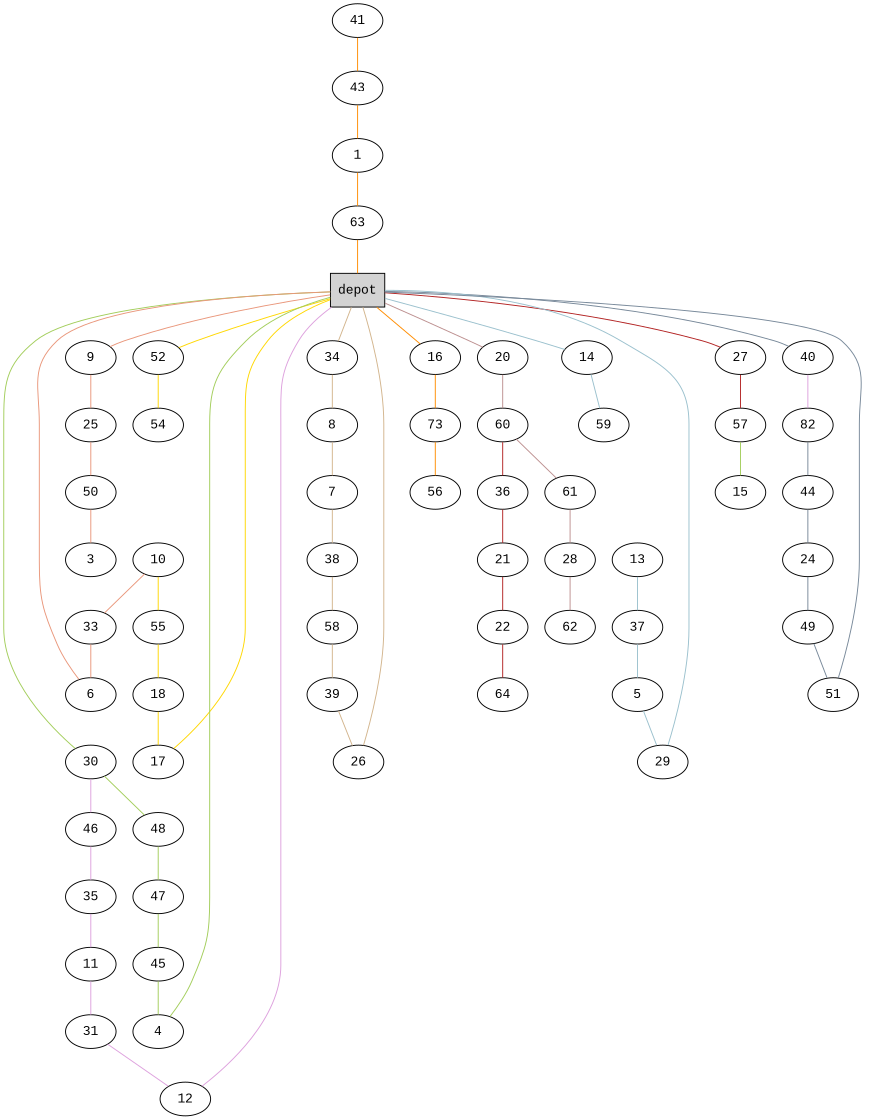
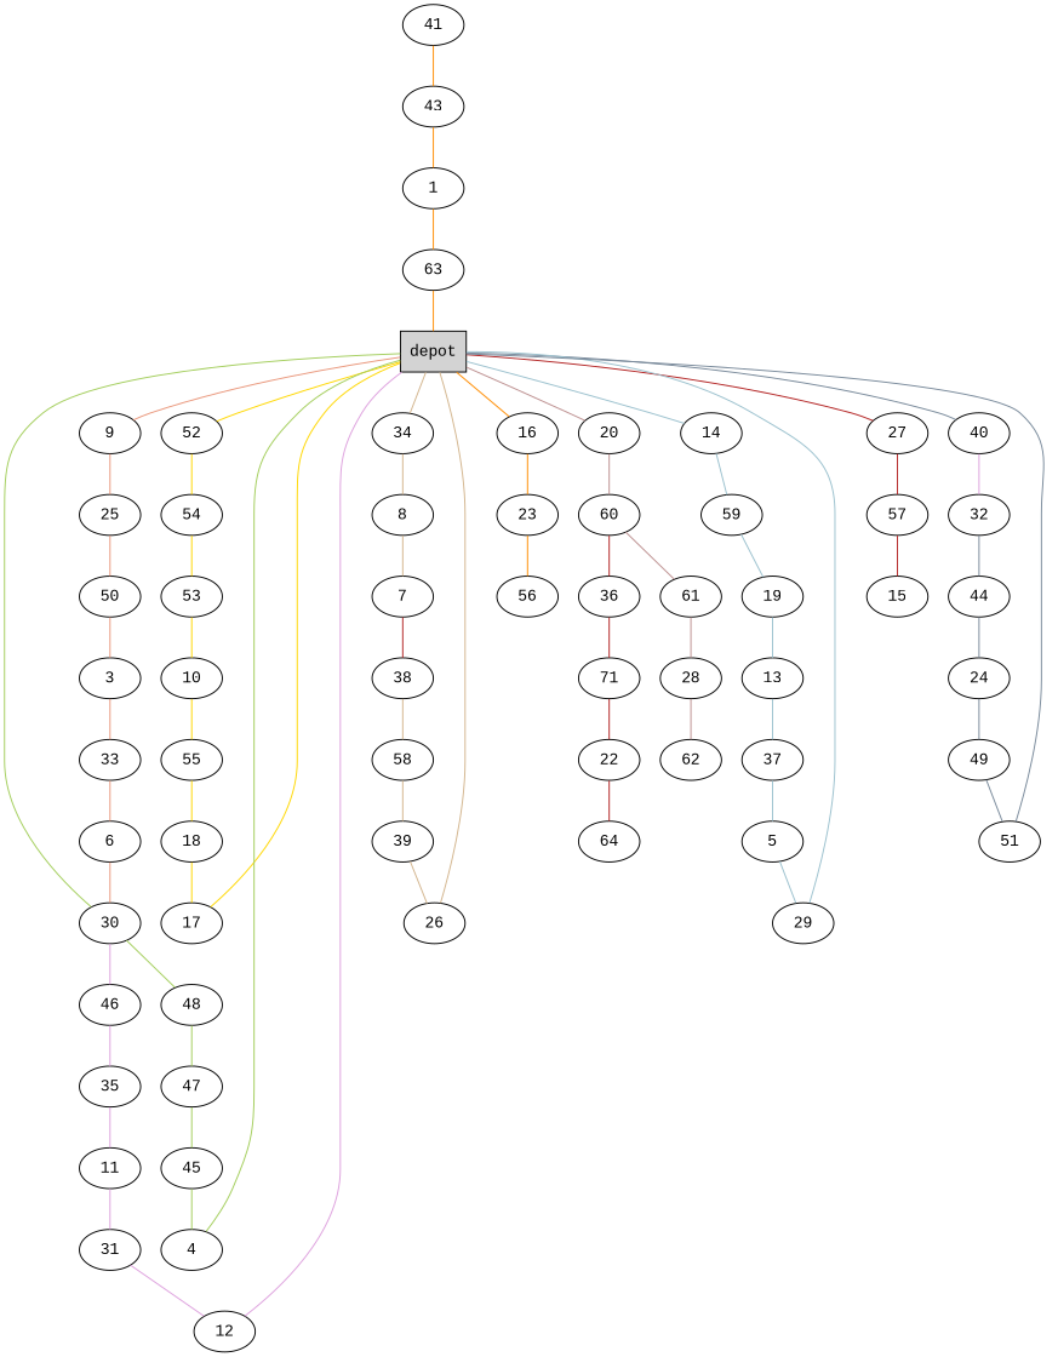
  graph {
    fontname="Liberation Mono"
    node [fontname="Liberation Mono" shape=ellipse]
    edge [color=gold fontname="Liberation Mono"]
    n1 [label=depot shape=box style=filled]
    9
    52
    34
    16
    20
    30
    14
    27
    40
    25
    54
    46
    35
    8
-   23 [label=73]
+   23
    60
    48
    59
    57
-   32 [label=82]
+   32
    50
    3
    33
    6
+   53
    10
    55
    18
    17
    11
    31
    12
    7
    38
    58
    39
    26
    56
    41
    43
    1
    63
    61
    36
    28
    62
    47
    45
    4
+   19
    13
    37
    5
    29
    15
-   21
+   21 [label=71]
    22
    64
    44
    24
    49
    51
    n1 -- 9 [color=darksalmon]
    n1 -- 52
    n1 -- 34 [color=tan]
    n1 -- 16 [color=darkorange]
    n1 -- 20 [color=rosybrown]
    n1 -- 30 [color=darkolivegreen3]
    n1 -- 14 [color=lightblue3]
    n1 -- 27 [color=firebrick]
    n1 -- 40 [color=lightslategray]
    9 -- 25 [color=darksalmon]
    52 -- 54
    34 -- 8 [color=tan]
    16 -- 23 [color=darkorange]
    20 -- 60 [color=rosybrown]
    30 -- 46 [color=plum]
    30 -- 48 [color=darkolivegreen3]
    14 -- 59 [color=lightblue3]
    27 -- 57 [color=firebrick]
    40 -- 32 [color=plum]
    25 -- 50 [color=darksalmon]
+   54 -- 53
    46 -- 35 [color=plum]
    35 -- 11 [color=plum]
    8 -- 7 [color=tan]
    23 -- 56 [color=darkorange]
    60 -- 61 [color=rosybrown]
    60 -- 36 [color=firebrick]
    48 -- 47 [color=darkolivegreen3]
-   57 -- 15 [color=darkolivegreen3]
+   59 -- 19 [color=lightblue3]
+   57 -- 15 [color=firebrick]
    32 -- 44 [color=lightslategray]
    50 -- 3 [color=darksalmon]
-   10 -- 33 [color=darksalmon]
+   3 -- 33 [color=darksalmon]
    33 -- 6 [color=darksalmon]
-   6 -- n1 [color=darksalmon]
+   6 -- 30 [color=darksalmon]
+   53 -- 10
    10 -- 55
    55 -- 18
    18 -- 17
    17 -- n1
    11 -- 31 [color=plum]
    31 -- 12 [color=plum]
    12 -- n1 [color=plum]
-   7 -- 38 [color=tan]
+   7 -- 38 [color=firebrick]
    38 -- 58 [color=tan]
    58 -- 39 [color=tan]
    39 -- 26 [color=tan]
    26 -- n1 [color=tan]
    41 -- 43 [color=darkorange]
    43 -- 1 [color=darkorange]
    1 -- 63 [color=darkorange]
    63 -- n1 [color=darkorange]
    61 -- 28 [color=rosybrown]
    36 -- 21 [color=firebrick]
    28 -- 62 [color=rosybrown]
    47 -- 45 [color=darkolivegreen3]
    45 -- 4 [color=darkolivegreen3]
    4 -- n1 [color=darkolivegreen3]
+   19 -- 13 [color=lightblue3]
    13 -- 37 [color=lightblue3]
    37 -- 5 [color=lightblue3]
    5 -- 29 [color=lightblue3]
    29 -- n1 [color=lightblue3]
    21 -- 22 [color=firebrick]
    22 -- 64 [color=firebrick]
    44 -- 24 [color=lightslategray]
    24 -- 49 [color=lightslategray]
    49 -- 51 [color=lightslategray]
    51 -- n1 [color=lightslategray]
  }
